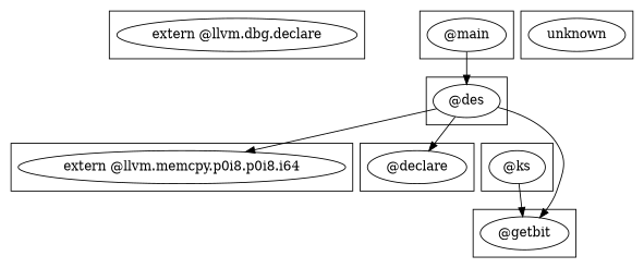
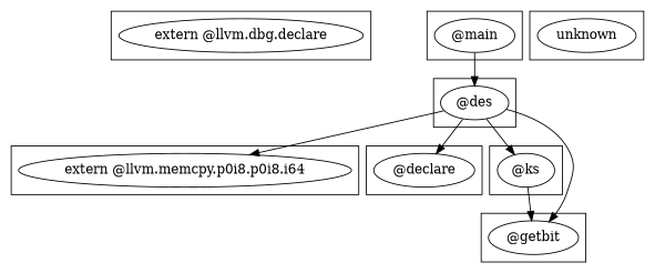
  digraph {
    n1 [label="extern @llvm.dbg.declare"]
    n2 [label="@main"]
    n3 [label="@des"]
    n4 [label="extern @llvm.memcpy.p0i8.p0i8.i64"]
    n5 [label="@declare"]
    n6 [label="@ks"]
    n7 [label="@getbit"]
    n8 [label=unknown]
    subgraph cluster_1 {
      n1
    }
    subgraph cluster_2 {
      n2
    }
    subgraph cluster_3 {
      n3
    }
    subgraph cluster_4 {
      n4
    }
    subgraph cluster_5 {
      n5
    }
    subgraph cluster_6 {
      n6
    }
    subgraph cluster_7 {
      n7
    }
    subgraph cluster_8 {
      n8
    }
    n2 -> n3
    n3 -> n4
    n3 -> n5
+   n3 -> n6
    n3 -> n7
    n6 -> n7
  }
